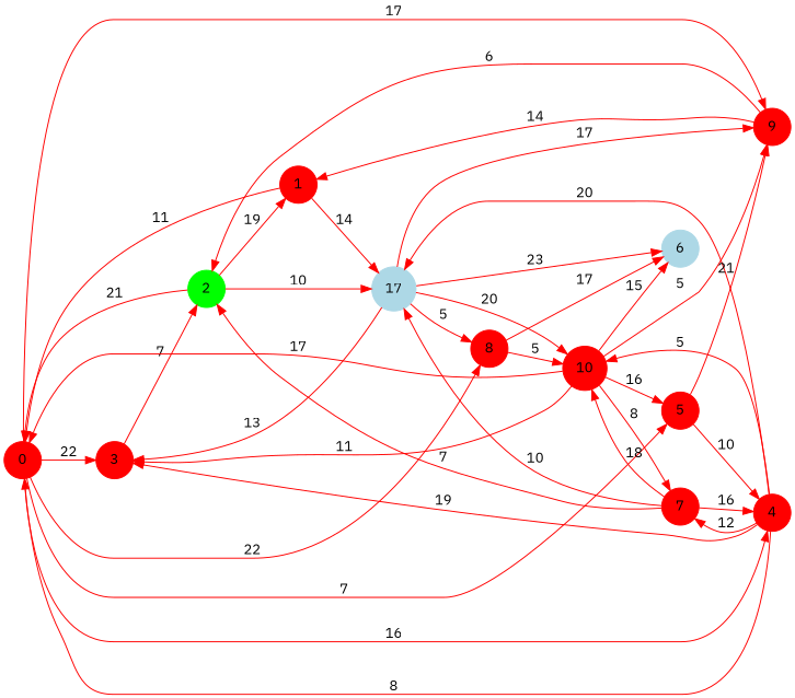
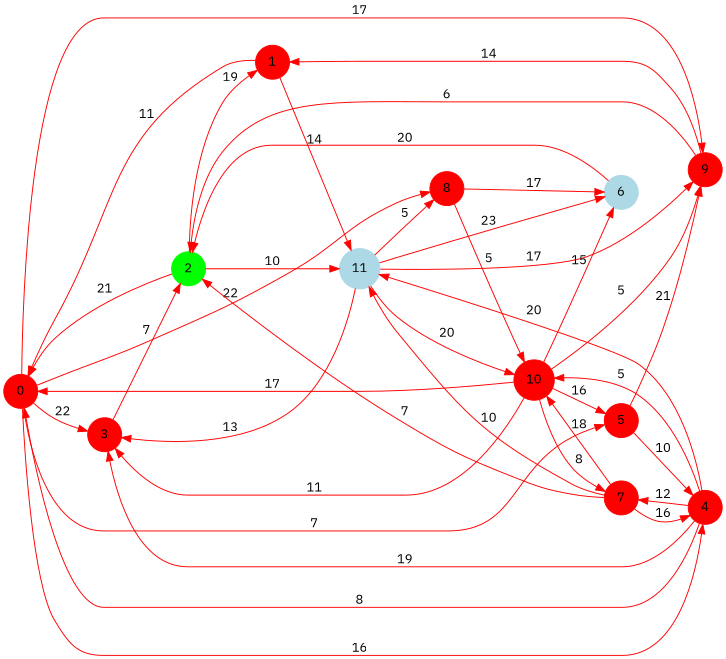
  digraph {
    fontname="IBM Plex Sans"
    rankdir=LR
    node [color=red fontname="IBM Plex Sans" shape=circle style=filled]
    edge [color=red fontname="IBM Plex Sans"]
    0
    3
    4
    5
    8
    9
    2 [color=green]
-   11 [color=lightblue label=17]
+   11 [color=lightblue]
    7
    10
    6 [color=lightblue]
    1
    0 -> 3 [label=22]
    0 -> 4 [label=16]
    0 -> 5 [label=7]
    0 -> 8 [label=22]
    0 -> 9 [label=17]
    3 -> 2 [label=7]
    4 -> 0 [label=8]
    4 -> 3 [label=19]
    4 -> 11 [label=20]
    4 -> 7 [label=12]
    4 -> 10 [label=5]
    5 -> 4 [label=10]
    5 -> 9 [label=21]
    8 -> 10 [label=5]
    8 -> 6 [label=17]
    9 -> 2 [label=6]
    9 -> 1 [label=14]
    2 -> 0 [label=21]
    2 -> 11 [label=10]
    2 -> 1 [label=19]
    11 -> 3 [label=13]
    11 -> 8 [label=5]
    11 -> 9 [label=17]
    11 -> 10 [label=20]
    11 -> 6 [label=23]
    7 -> 4 [label=16]
    7 -> 2 [label=7]
    7 -> 11 [label=10]
    7 -> 10 [label=18]
    10 -> 0 [label=17]
    10 -> 3 [label=11]
    10 -> 5 [label=16]
    10 -> 9 [label=5]
    10 -> 7 [label=8]
    10 -> 6 [label=15]
+   6 -> 2 [label=20]
    1 -> 0 [label=11]
    1 -> 11 [label=14]
  }
